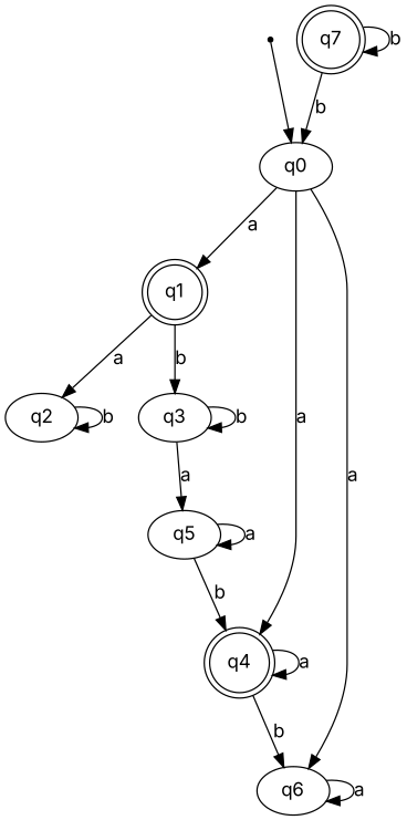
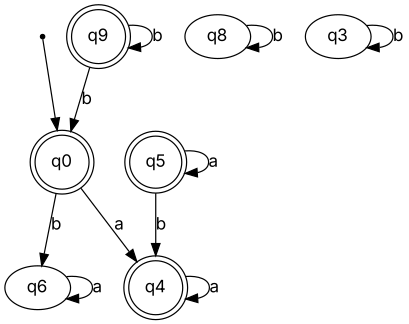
  digraph {
    fontname=Inter
    rankdir=TB
    node [fontname=Inter]
    edge [fontname=Inter]
    inic [shape=point]
-   q0
-   q1 [shape=doublecircle]
+   q0 [shape=doublecircle]
    q6
    q4 [shape=doublecircle]
-   q2
+   q2 [label=q8]
    q3
-   q5
-   q7 [shape=doublecircle]
+   q5 [shape=doublecircle]
+   q7 [shape=doublecircle label=q9]
    inic -> q0
-   q0 -> q1 [label=a]
-   q0 -> q6 [label=a]
+   q0 -> q6 [label=b]
    q0 -> q4 [label=a]
-   q1 -> q2 [label=a]
-   q1 -> q3 [label=b]
    q6 -> q6 [label=a]
-   q4 -> q6 [label=b]
    q4 -> q4 [label=a]
    q2 -> q2 [label=b]
    q3 -> q3 [label=b]
-   q3 -> q5 [label=a]
    q5 -> q4 [label=b]
    q5 -> q5 [label=a]
    q7 -> q0 [label=b]
    q7 -> q7 [label=b]
  }
